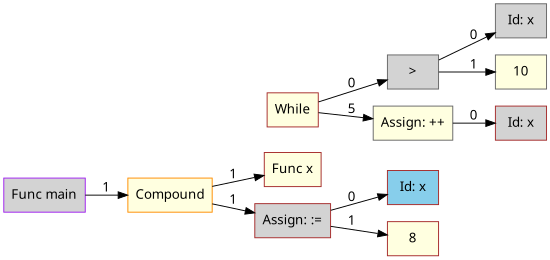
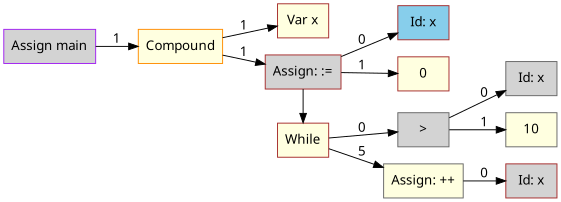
  digraph {
    fontname="Noto Sans"
    rankdir=LR
    node [color=brown fillcolor=lightyellow fontname="Noto Sans" shape=box style=filled]
    edge [fontname="Noto Sans"]
-   n1 [color=purple fillcolor=lightgrey label="Func main"]
+   n1 [color=purple fillcolor=lightgrey label="Assign main"]
    n2 [color=darkorange label=Compound]
-   n3 [label="Func x"]
+   n3 [label="Var x"]
    n4 [fillcolor=lightgrey label="Assign: :="]
    n5 [fillcolor=skyblue label="Id: x"]
-   n6 [label=8]
+   n6 [label=0]
    n7 [label=While]
    n8 [color=gray40 fillcolor=lightgrey label=">"]
    n9 [color=gray40 label="Assign: ++"]
    n10 [color=gray40 fillcolor=lightgrey label="Id: x"]
    n11 [color=gray40 label=10]
    n12 [fillcolor=lightgrey label="Id: x"]
    subgraph sub_1 {
      n1
      n2
    }
    subgraph sub_2 {
      ordering=out
      rank=same
      n2
    }
    subgraph sub_3 {
      ordering=out
      rank=same
      n3
      n4
    }
    subgraph sub_4 {
      n2
      n3
      n4
    }
    subgraph sub_5 {
      ordering=out
      rank=same
      n5
      n6
    }
    subgraph sub_6 {
      n4
      n5
      n6
    }
    subgraph sub_7 {
      rank=same
      n4
      n7
    }
    subgraph sub_8 {
      n4
      n7
    }
    subgraph sub_9 {
      ordering=out
      rank=same
      n8
      n9
    }
    subgraph sub_10 {
      n7
      n8
      n9
    }
    subgraph sub_11 {
      ordering=out
      rank=same
      n10
      n11
    }
    subgraph sub_12 {
      n8
      n10
      n11
    }
    subgraph sub_13 {
      ordering=out
      rank=same
      n12
    }
    subgraph sub_14 {
      n9
      n12
    }
    n1 -> n2 [label=1]
    n2 -> n3 [label=1]
    n2 -> n4 [label=1]
    n4 -> n5 [label=0]
    n4 -> n6 [label=1]
+   n4 -> n7
    n7 -> n8 [label=0]
    n7 -> n9 [label=5]
    n8 -> n10 [label=0]
    n8 -> n11 [label=1]
    n9 -> n12 [label=0]
  }
